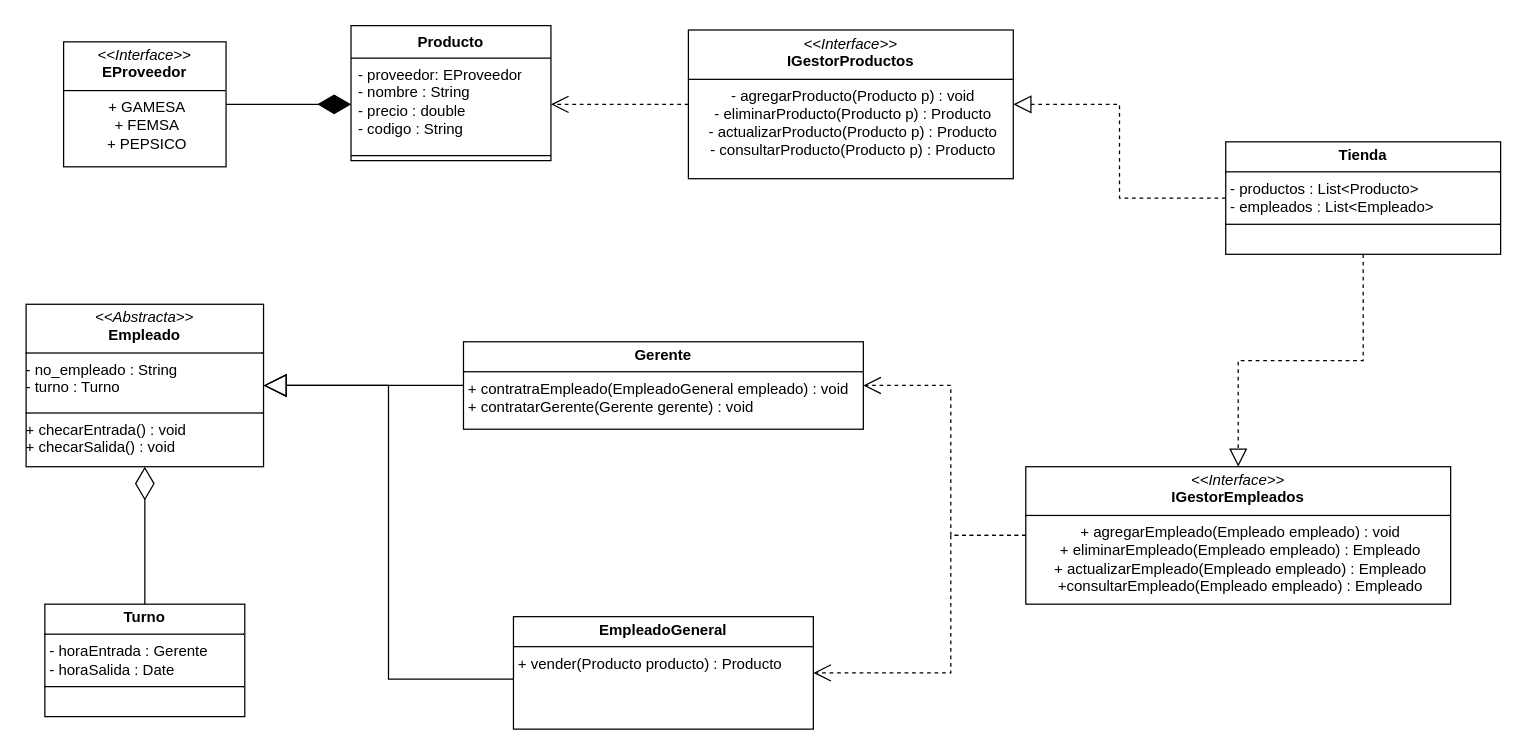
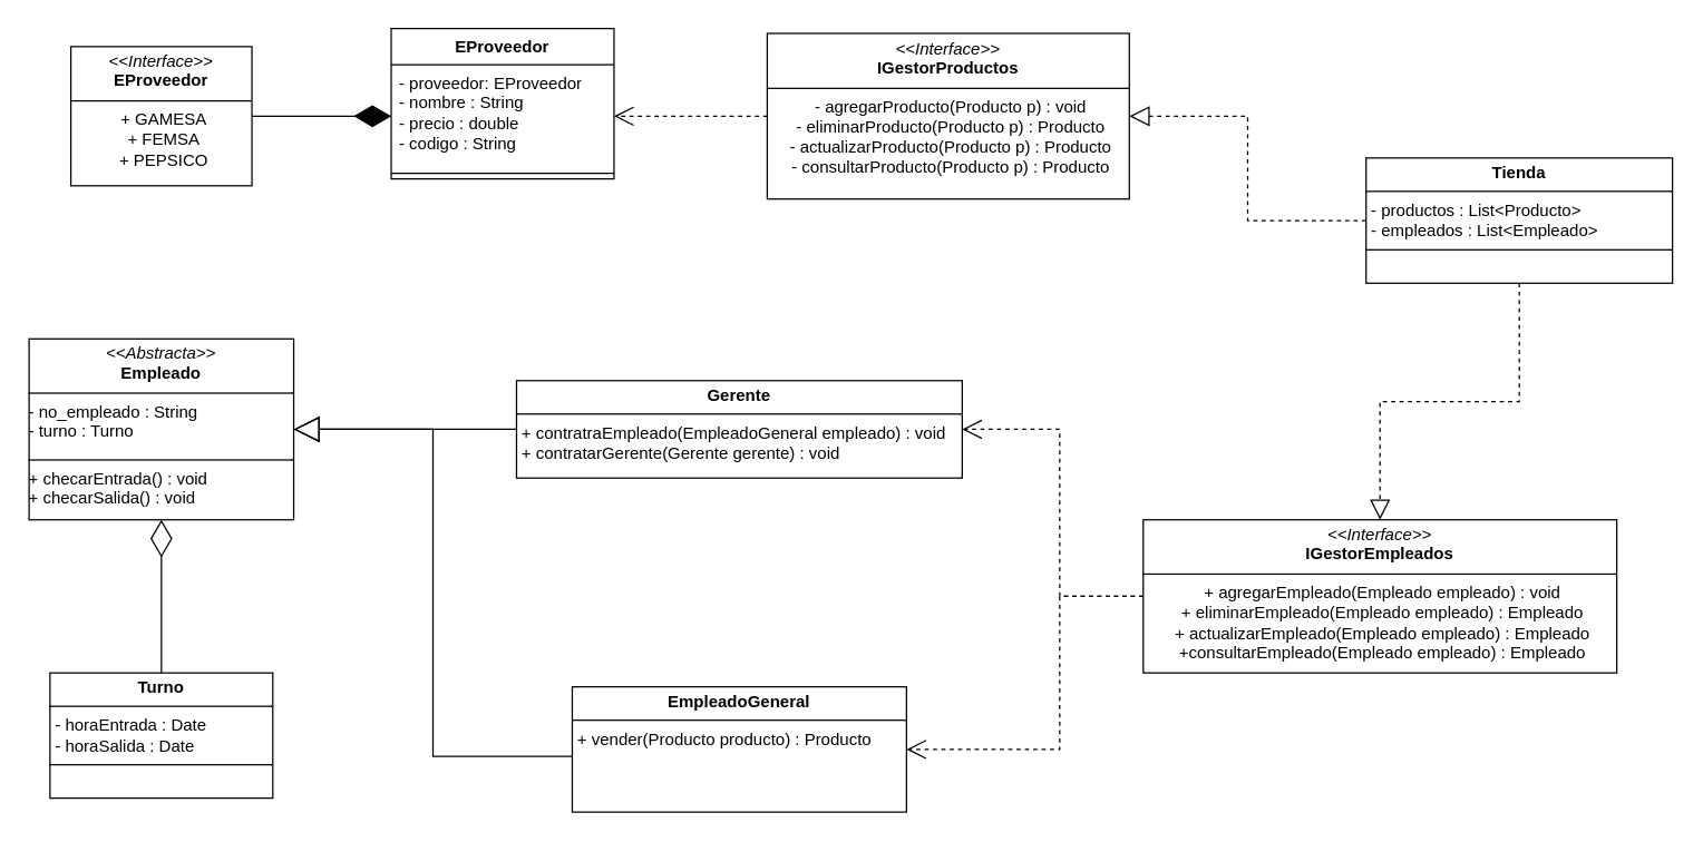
  <mxCell id="0" />
  <mxCell id="1" parent="0" />
  <mxCell id="2" value="&lt;p style=&quot;margin:0px;margin-top:4px;text-align:center;&quot;&gt;&lt;i&gt;&amp;lt;&amp;lt;Interface&amp;gt;&amp;gt;&lt;/i&gt;&lt;br&gt;&lt;b&gt;EProveedor&lt;/b&gt;&lt;/p&gt;&lt;hr size=&quot;1&quot; style=&quot;border-style:solid;&quot;&gt;&lt;p style=&quot;text-align: center; margin: 0px 0px 0px 4px;&quot;&gt;+ GAMESA&lt;/p&gt;&lt;p style=&quot;text-align: center; margin: 0px 0px 0px 4px;&quot;&gt;+ FEMSA&lt;/p&gt;&lt;p style=&quot;text-align: center; margin: 0px 0px 0px 4px;&quot;&gt;+ PEPSICO&lt;/p&gt;" style="verticalAlign=top;align=left;overflow=fill;html=1;whiteSpace=wrap;" vertex="1" parent="1"><mxGeometry x="50" y="33" width="130" height="100" as="geometry" /></mxCell>
- <mxCell id="3" value="Producto" style="swimlane;fontStyle=1;align=center;verticalAlign=top;childLayout=stackLayout;horizontal=1;startSize=26;horizontalStack=0;resizeParent=1;resizeParentMax=0;resizeLast=0;collapsible=1;marginBottom=0;whiteSpace=wrap;html=1;" vertex="1" parent="1"><mxGeometry x="280" y="20" width="160" height="108" as="geometry" /></mxCell>
+ <mxCell id="3" value="EProveedor" style="swimlane;fontStyle=1;align=center;verticalAlign=top;childLayout=stackLayout;horizontal=1;startSize=26;horizontalStack=0;resizeParent=1;resizeParentMax=0;resizeLast=0;collapsible=1;marginBottom=0;whiteSpace=wrap;html=1;" vertex="1" parent="1"><mxGeometry x="280" y="20" width="160" height="108" as="geometry" /></mxCell>
  <mxCell id="4" value="- proveedor: EProveedor&lt;div&gt;- nombre : String&lt;/div&gt;&lt;div&gt;- precio : double&lt;/div&gt;&lt;div&gt;- codigo : String&lt;/div&gt;" style="text;strokeColor=none;fillColor=none;align=left;verticalAlign=top;spacingLeft=4;spacingRight=4;overflow=hidden;rotatable=0;points=[[0,0.5],[1,0.5]];portConstraint=eastwest;whiteSpace=wrap;html=1;" vertex="1" parent="3"><mxGeometry y="26" width="160" height="74" as="geometry" /></mxCell>
  <mxCell id="5" value="" style="line;strokeWidth=1;fillColor=none;align=left;verticalAlign=middle;spacingTop=-1;spacingLeft=3;spacingRight=3;rotatable=0;labelPosition=right;points=[];portConstraint=eastwest;strokeColor=inherit;" vertex="1" parent="3"><mxGeometry y="100" width="160" height="8" as="geometry" /></mxCell>
  <mxCell id="6" value="" style="endArrow=diamondThin;endFill=1;endSize=24;html=1;rounded=0;fontSize=12;curved=1;entryX=0;entryY=0.5;entryDx=0;entryDy=0;exitX=1;exitY=0.5;exitDx=0;exitDy=0;" edge="1" parent="1" source="2" target="4"><mxGeometry width="160" relative="1" as="geometry"><mxPoint x="60" y="253" as="sourcePoint" /><mxPoint x="220" y="253" as="targetPoint" /></mxGeometry></mxCell>
  <mxCell id="7" value="&lt;p style=&quot;margin: 4px 0px 0px;&quot;&gt;&lt;i&gt;&amp;lt;&amp;lt;Interface&amp;gt;&amp;gt;&lt;/i&gt;&lt;br&gt;&lt;b&gt;IGestorProductos&lt;/b&gt;&lt;/p&gt;&lt;hr size=&quot;1&quot; style=&quot;border-style:solid;&quot;&gt;&lt;p style=&quot;margin: 0px 0px 0px 4px;&quot;&gt;- agregarProducto(Producto p) : void&lt;/p&gt;&lt;p style=&quot;margin:0px;margin-left:4px;&quot;&gt;- eliminarProducto(Producto p) : Producto&lt;/p&gt;&lt;p style=&quot;margin:0px;margin-left:4px;&quot;&gt;- actualizarProducto(Producto p) : Producto&lt;/p&gt;&lt;p style=&quot;margin:0px;margin-left:4px;&quot;&gt;- consultarProducto(Producto p) : Producto&lt;/p&gt;" style="verticalAlign=top;align=center;overflow=fill;html=1;whiteSpace=wrap;" vertex="1" parent="1"><mxGeometry x="550" y="23.5" width="260" height="119" as="geometry" /></mxCell>
  <mxCell id="8" value="" style="endArrow=open;endSize=12;dashed=1;html=1;rounded=0;fontSize=12;curved=1;entryX=1;entryY=0.5;entryDx=0;entryDy=0;exitX=0;exitY=0.5;exitDx=0;exitDy=0;" edge="1" parent="1" source="7" target="4"><mxGeometry width="160" relative="1" as="geometry"><mxPoint x="430" y="213" as="sourcePoint" /><mxPoint x="590" y="213" as="targetPoint" /><Array as="points" /></mxGeometry></mxCell>
  <mxCell id="9" value="&lt;p style=&quot;margin: 4px 0px 0px;&quot;&gt;&lt;i&gt;&amp;lt;&amp;lt;Abstracta&amp;gt;&amp;gt;&lt;/i&gt;&lt;br&gt;&lt;b&gt;Empleado&lt;/b&gt;&lt;/p&gt;&lt;hr size=&quot;1&quot; style=&quot;border-style:solid;&quot;&gt;&lt;p style=&quot;margin:0px;margin-left:4px;&quot;&gt;&lt;/p&gt;&lt;div style=&quot;text-align: left;&quot;&gt;&lt;span style=&quot;background-color: initial;&quot;&gt;- no_empleado : String&lt;/span&gt;&lt;/div&gt;&lt;div style=&quot;text-align: left;&quot;&gt;&lt;span style=&quot;background-color: initial;&quot;&gt;- turno : Turno&lt;/span&gt;&lt;/div&gt;&lt;p&gt;&lt;/p&gt;&lt;hr size=&quot;1&quot; style=&quot;border-style:solid;&quot;&gt;&lt;p style=&quot;margin:0px;margin-left:4px;&quot;&gt;&lt;/p&gt;&lt;div style=&quot;text-align: left;&quot;&gt;&lt;span style=&quot;background-color: initial;&quot;&gt;+ checarEntrada() : void&lt;/span&gt;&lt;/div&gt;&lt;div style=&quot;text-align: left;&quot;&gt;&lt;span style=&quot;background-color: initial;&quot;&gt;+ checarSalida() : void&lt;/span&gt;&lt;/div&gt;&lt;p&gt;&lt;/p&gt;" style="verticalAlign=top;align=center;overflow=fill;html=1;whiteSpace=wrap;" vertex="1" parent="1"><mxGeometry x="20" y="243" width="190" height="130" as="geometry" /></mxCell>
- <mxCell id="10" value="&lt;p style=&quot;margin:0px;margin-top:4px;text-align:center;&quot;&gt;&lt;b&gt;Turno&lt;/b&gt;&lt;/p&gt;&lt;hr size=&quot;1&quot; style=&quot;border-style:solid;&quot;&gt;&lt;p style=&quot;margin:0px;margin-left:4px;&quot;&gt;- horaEntrada : Gerente&lt;/p&gt;&lt;p style=&quot;margin:0px;margin-left:4px;&quot;&gt;- horaSalida : Date&lt;/p&gt;&lt;hr size=&quot;1&quot; style=&quot;border-style:solid;&quot;&gt;&lt;p style=&quot;margin:0px;margin-left:4px;&quot;&gt;&lt;br&gt;&lt;/p&gt;" style="verticalAlign=top;align=left;overflow=fill;html=1;whiteSpace=wrap;" vertex="1" parent="1"><mxGeometry x="35" y="483" width="160" height="90" as="geometry" /></mxCell>
+ <mxCell id="10" value="&lt;p style=&quot;margin:0px;margin-top:4px;text-align:center;&quot;&gt;&lt;b&gt;Turno&lt;/b&gt;&lt;/p&gt;&lt;hr size=&quot;1&quot; style=&quot;border-style:solid;&quot;&gt;&lt;p style=&quot;margin:0px;margin-left:4px;&quot;&gt;- horaEntrada : Date&lt;/p&gt;&lt;p style=&quot;margin:0px;margin-left:4px;&quot;&gt;- horaSalida : Date&lt;/p&gt;&lt;hr size=&quot;1&quot; style=&quot;border-style:solid;&quot;&gt;&lt;p style=&quot;margin:0px;margin-left:4px;&quot;&gt;&lt;br&gt;&lt;/p&gt;" style="verticalAlign=top;align=left;overflow=fill;html=1;whiteSpace=wrap;" vertex="1" parent="1"><mxGeometry x="35" y="483" width="160" height="90" as="geometry" /></mxCell>
  <mxCell id="11" value="" style="endArrow=diamondThin;endFill=0;endSize=24;html=1;rounded=0;fontSize=12;curved=1;entryX=0.5;entryY=1;entryDx=0;entryDy=0;exitX=0.5;exitY=0;exitDx=0;exitDy=0;" edge="1" parent="1" source="10" target="9"><mxGeometry width="160" relative="1" as="geometry"><mxPoint x="320" y="563" as="sourcePoint" /><mxPoint x="480" y="563" as="targetPoint" /></mxGeometry></mxCell>
  <mxCell id="12" value="&lt;p style=&quot;margin:0px;margin-top:4px;text-align:center;&quot;&gt;&lt;b&gt;Gerente&lt;/b&gt;&lt;/p&gt;&lt;hr size=&quot;1&quot; style=&quot;border-style:solid;&quot;&gt;&lt;p style=&quot;margin:0px;margin-left:4px;&quot;&gt;&lt;/p&gt;&lt;p style=&quot;margin:0px;margin-left:4px;&quot;&gt;+ contratraEmpleado(EmpleadoGeneral empleado) : void&lt;/p&gt;&lt;p style=&quot;margin:0px;margin-left:4px;&quot;&gt;+ contratarGerente(Gerente gerente) : void&lt;/p&gt;" style="verticalAlign=top;align=left;overflow=fill;html=1;whiteSpace=wrap;" vertex="1" parent="1"><mxGeometry x="370" y="273" width="320" height="70" as="geometry" /></mxCell>
  <mxCell id="13" value="" style="endArrow=block;endSize=16;endFill=0;html=1;rounded=0;fontSize=12;curved=1;entryX=1;entryY=0.5;entryDx=0;entryDy=0;exitX=0;exitY=0.5;exitDx=0;exitDy=0;" edge="1" parent="1" source="12" target="9"><mxGeometry width="160" relative="1" as="geometry"><mxPoint x="300" y="433" as="sourcePoint" /><mxPoint x="460" y="433" as="targetPoint" /></mxGeometry></mxCell>
  <mxCell id="14" value="&lt;p style=&quot;margin:0px;margin-top:4px;text-align:center;&quot;&gt;&lt;b&gt;EmpleadoGeneral&lt;/b&gt;&lt;/p&gt;&lt;hr size=&quot;1&quot; style=&quot;border-style:solid;&quot;&gt;&lt;p style=&quot;margin:0px;margin-left:4px;&quot;&gt;+ vender(Producto producto) : Producto&lt;/p&gt;" style="verticalAlign=top;align=left;overflow=fill;html=1;whiteSpace=wrap;" vertex="1" parent="1"><mxGeometry x="410" y="493" width="240" height="90" as="geometry" /></mxCell>
  <mxCell id="15" value="" style="endArrow=block;endSize=16;endFill=0;html=1;rounded=0;fontSize=12;exitX=0;exitY=0.5;exitDx=0;exitDy=0;edgeStyle=orthogonalEdgeStyle;" edge="1" parent="1"><mxGeometry width="160" relative="1" as="geometry"><mxPoint x="410" y="543" as="sourcePoint" /><mxPoint x="210" y="308" as="targetPoint" /><Array as="points"><mxPoint x="310" y="543" /><mxPoint x="310" y="308" /></Array></mxGeometry></mxCell>
  <mxCell id="16" value="&lt;p style=&quot;margin: 4px 0px 0px;&quot;&gt;&lt;i&gt;&amp;lt;&amp;lt;Interface&amp;gt;&amp;gt;&lt;/i&gt;&lt;br&gt;&lt;b&gt;IGestorEmpleados&lt;/b&gt;&lt;/p&gt;&lt;hr size=&quot;1&quot; style=&quot;border-style:solid;&quot;&gt;&lt;p style=&quot;margin:0px;margin-left:4px;&quot;&gt;+ agregarEmpleado(Empleado empleado) : void&lt;br&gt;&lt;/p&gt;&lt;p style=&quot;margin:0px;margin-left:4px;&quot;&gt;+ eliminarEmpleado(Empleado empleado) : Empleado&lt;/p&gt;&lt;p style=&quot;margin:0px;margin-left:4px;&quot;&gt;+ actualizarEmpleado(Empleado empleado) : Empleado&lt;/p&gt;&lt;p style=&quot;margin:0px;margin-left:4px;&quot;&gt;+consultarEmpleado(Empleado empleado) : Empleado&lt;/p&gt;" style="verticalAlign=top;align=center;overflow=fill;html=1;whiteSpace=wrap;" vertex="1" parent="1"><mxGeometry x="820" y="373" width="340" height="110" as="geometry" /></mxCell>
  <mxCell id="17" value="" style="endArrow=open;endSize=12;dashed=1;html=1;rounded=0;fontSize=12;entryX=1;entryY=0.5;entryDx=0;entryDy=0;exitX=0;exitY=0.5;exitDx=0;exitDy=0;edgeStyle=orthogonalEdgeStyle;" edge="1" parent="1" source="16" target="12"><mxGeometry width="160" relative="1" as="geometry"><mxPoint x="740" y="583" as="sourcePoint" /><mxPoint x="900" y="583" as="targetPoint" /><Array as="points"><mxPoint x="760" y="428" /><mxPoint x="760" y="308" /></Array></mxGeometry></mxCell>
  <mxCell id="18" value="" style="endArrow=open;endSize=12;dashed=1;html=1;rounded=0;fontSize=12;entryX=1;entryY=0.5;entryDx=0;entryDy=0;exitX=0;exitY=0.5;exitDx=0;exitDy=0;edgeStyle=orthogonalEdgeStyle;" edge="1" parent="1" source="16" target="14"><mxGeometry width="160" relative="1" as="geometry"><mxPoint x="700" y="593" as="sourcePoint" /><mxPoint x="860" y="593" as="targetPoint" /><Array as="points"><mxPoint x="760" y="428" /><mxPoint x="760" y="538" /></Array></mxGeometry></mxCell>
  <mxCell id="19" value="&lt;p style=&quot;margin:0px;margin-top:4px;text-align:center;&quot;&gt;&lt;b&gt;Tienda&lt;/b&gt;&lt;/p&gt;&lt;hr size=&quot;1&quot; style=&quot;border-style:solid;&quot;&gt;&lt;p style=&quot;margin:0px;margin-left:4px;&quot;&gt;- productos : List&amp;lt;Producto&amp;gt;&lt;/p&gt;&lt;p style=&quot;margin:0px;margin-left:4px;&quot;&gt;- empleados : List&amp;lt;Empleado&amp;gt;&lt;/p&gt;&lt;hr size=&quot;1&quot; style=&quot;border-style:solid;&quot;&gt;&lt;p style=&quot;margin:0px;margin-left:4px;&quot;&gt;&lt;br&gt;&lt;/p&gt;" style="verticalAlign=top;align=left;overflow=fill;html=1;whiteSpace=wrap;" vertex="1" parent="1"><mxGeometry x="980" y="113" width="220" height="90" as="geometry" /></mxCell>
  <mxCell id="20" value="" style="endArrow=block;dashed=1;endFill=0;endSize=12;html=1;rounded=0;fontSize=12;entryX=0.5;entryY=0;entryDx=0;entryDy=0;exitX=0.5;exitY=1;exitDx=0;exitDy=0;edgeStyle=orthogonalEdgeStyle;" edge="1" parent="1" source="19" target="16"><mxGeometry width="160" relative="1" as="geometry"><mxPoint x="850" y="273" as="sourcePoint" /><mxPoint x="1010" y="273" as="targetPoint" /></mxGeometry></mxCell>
  <mxCell id="21" value="" style="endArrow=block;dashed=1;endFill=0;endSize=12;html=1;rounded=0;fontSize=12;entryX=1;entryY=0.5;entryDx=0;entryDy=0;exitX=0;exitY=0.5;exitDx=0;exitDy=0;edgeStyle=orthogonalEdgeStyle;" edge="1" parent="1" source="19" target="7"><mxGeometry width="160" relative="1" as="geometry"><mxPoint x="850" y="273" as="sourcePoint" /><mxPoint x="1010" y="273" as="targetPoint" /></mxGeometry></mxCell>
